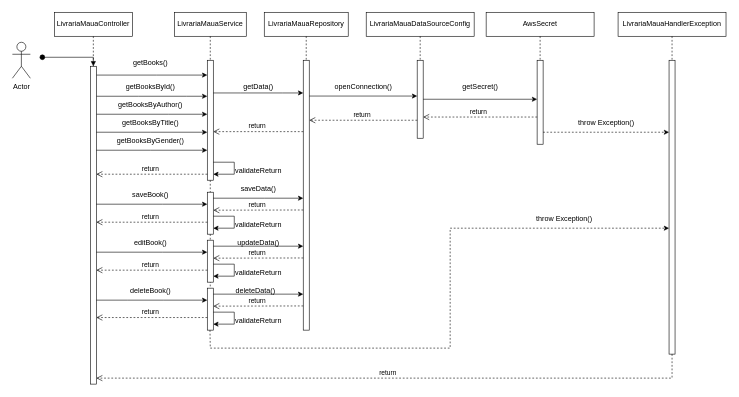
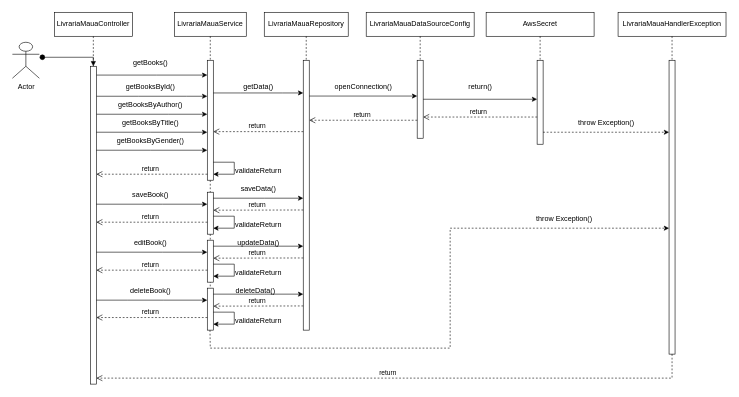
  <mxCell id="0" />
  <mxCell id="1" parent="0" />
- <mxCell id="2" value="Actor" style="shape=umlActor;verticalLabelPosition=bottom;verticalAlign=top;html=1;outlineConnect=0;" parent="1" vertex="1"><mxGeometry x="20" y="70" width="30" height="60" as="geometry" /></mxCell>
+ <mxCell id="2" value="Actor" style="shape=umlActor;verticalLabelPosition=bottom;verticalAlign=top;html=1;outlineConnect=0;" parent="1" vertex="1"><mxGeometry x="20" y="70" width="45" height="60" as="geometry" /></mxCell>
  <mxCell id="3" value="LivrariaMauaController" style="shape=umlLifeline;perimeter=lifelinePerimeter;whiteSpace=wrap;html=1;container=0;dropTarget=0;collapsible=0;recursiveResize=0;outlineConnect=0;portConstraint=eastwest;newEdgeStyle={&quot;edgeStyle&quot;:&quot;elbowEdgeStyle&quot;,&quot;elbow&quot;:&quot;vertical&quot;,&quot;curved&quot;:0,&quot;rounded&quot;:0};size=40;" parent="1" vertex="1"><mxGeometry x="90" y="20" width="130" height="520" as="geometry" /></mxCell>
  <mxCell id="4" value="" style="html=1;verticalAlign=bottom;startArrow=oval;endArrow=block;startSize=8;edgeStyle=elbowEdgeStyle;elbow=vertical;curved=0;rounded=0;" parent="3" target="14" edge="1"><mxGeometry relative="1" as="geometry"><mxPoint x="-20" y="75" as="sourcePoint" /><Array as="points"><mxPoint x="30" y="75" /></Array></mxGeometry></mxCell>
  <mxCell id="5" value="LivrariaMauaService" style="shape=umlLifeline;perimeter=lifelinePerimeter;whiteSpace=wrap;html=1;container=0;dropTarget=0;collapsible=0;recursiveResize=0;outlineConnect=0;portConstraint=eastwest;newEdgeStyle={&quot;edgeStyle&quot;:&quot;elbowEdgeStyle&quot;,&quot;elbow&quot;:&quot;vertical&quot;,&quot;curved&quot;:0,&quot;rounded&quot;:0};" parent="1" vertex="1"><mxGeometry x="290" y="20" width="120" height="530" as="geometry" /></mxCell>
  <mxCell id="6" value="" style="html=1;points=[];perimeter=orthogonalPerimeter;outlineConnect=0;targetShapes=umlLifeline;portConstraint=eastwest;newEdgeStyle={&quot;edgeStyle&quot;:&quot;elbowEdgeStyle&quot;,&quot;elbow&quot;:&quot;vertical&quot;,&quot;curved&quot;:0,&quot;rounded&quot;:0};" parent="5" vertex="1"><mxGeometry x="55" y="80" width="10" height="200" as="geometry" /></mxCell>
  <mxCell id="7" value="return" style="html=1;verticalAlign=bottom;endArrow=open;dashed=1;endSize=8;edgeStyle=elbowEdgeStyle;elbow=vertical;curved=0;rounded=0;" parent="1" source="6" target="14" edge="1"><mxGeometry x="0.027" relative="1" as="geometry"><mxPoint x="225" y="185" as="targetPoint" /><Array as="points"><mxPoint x="220" y="290" /></Array><mxPoint as="offset" /></mxGeometry></mxCell>
  <mxCell id="8" value="" style="endArrow=classic;html=1;rounded=0;" parent="1" edge="1"><mxGeometry width="50" height="50" relative="1" as="geometry"><mxPoint x="160" y="124.71" as="sourcePoint" /><mxPoint x="345" y="124.71" as="targetPoint" /><Array as="points"><mxPoint x="260" y="124.71" /></Array></mxGeometry></mxCell>
  <mxCell id="9" value="getBooks()" style="text;html=1;align=center;verticalAlign=middle;resizable=0;points=[];autosize=1;strokeColor=none;fillColor=none;" parent="1" vertex="1"><mxGeometry x="210" y="90" width="80" height="30" as="geometry" /></mxCell>
  <mxCell id="10" value="" style="endArrow=classic;html=1;rounded=0;" parent="1" edge="1"><mxGeometry width="50" height="50" relative="1" as="geometry"><mxPoint x="160" y="160" as="sourcePoint" /><mxPoint x="345" y="160" as="targetPoint" /><Array as="points"><mxPoint x="230" y="160" /><mxPoint x="310" y="160" /></Array></mxGeometry></mxCell>
  <mxCell id="11" value="getBooksById()" style="text;html=1;align=center;verticalAlign=middle;resizable=0;points=[];autosize=1;strokeColor=none;fillColor=none;" parent="1" vertex="1"><mxGeometry x="195" y="130" width="110" height="30" as="geometry" /></mxCell>
  <mxCell id="12" value="" style="endArrow=classic;html=1;rounded=0;" parent="1" edge="1"><mxGeometry width="50" height="50" relative="1" as="geometry"><mxPoint x="160" y="190" as="sourcePoint" /><mxPoint x="345" y="190" as="targetPoint" /><Array as="points"><mxPoint x="280" y="190" /></Array></mxGeometry></mxCell>
  <mxCell id="13" value="getBooksByAuthor()" style="text;html=1;align=center;verticalAlign=middle;resizable=0;points=[];autosize=1;strokeColor=none;fillColor=none;" parent="1" vertex="1"><mxGeometry x="185" y="160" width="130" height="30" as="geometry" /></mxCell>
  <mxCell id="14" value="" style="html=1;points=[];perimeter=orthogonalPerimeter;outlineConnect=0;targetShapes=umlLifeline;portConstraint=eastwest;newEdgeStyle={&quot;edgeStyle&quot;:&quot;elbowEdgeStyle&quot;,&quot;elbow&quot;:&quot;vertical&quot;,&quot;curved&quot;:0,&quot;rounded&quot;:0};" parent="1" vertex="1"><mxGeometry x="150" y="110" width="10" height="530" as="geometry" /></mxCell>
  <mxCell id="15" value="" style="endArrow=classic;html=1;rounded=0;" parent="1" edge="1"><mxGeometry width="50" height="50" relative="1" as="geometry"><mxPoint x="160" y="220" as="sourcePoint" /><mxPoint x="345" y="220" as="targetPoint" /><Array as="points"><mxPoint x="250" y="220" /></Array></mxGeometry></mxCell>
  <mxCell id="16" value="getBooksByTitle()" style="text;html=1;align=center;verticalAlign=middle;resizable=0;points=[];autosize=1;strokeColor=none;fillColor=none;" parent="1" vertex="1"><mxGeometry x="190" y="190" width="120" height="30" as="geometry" /></mxCell>
  <mxCell id="17" value="" style="html=1;points=[];perimeter=orthogonalPerimeter;outlineConnect=0;targetShapes=umlLifeline;portConstraint=eastwest;newEdgeStyle={&quot;edgeStyle&quot;:&quot;elbowEdgeStyle&quot;,&quot;elbow&quot;:&quot;vertical&quot;,&quot;curved&quot;:0,&quot;rounded&quot;:0};" parent="1" vertex="1"><mxGeometry x="345" y="320" width="10" height="70" as="geometry" /></mxCell>
  <mxCell id="18" value="" style="html=1;points=[];perimeter=orthogonalPerimeter;outlineConnect=0;targetShapes=umlLifeline;portConstraint=eastwest;newEdgeStyle={&quot;edgeStyle&quot;:&quot;elbowEdgeStyle&quot;,&quot;elbow&quot;:&quot;vertical&quot;,&quot;curved&quot;:0,&quot;rounded&quot;:0};" parent="1" vertex="1"><mxGeometry x="345" y="400" width="10" height="70" as="geometry" /></mxCell>
  <mxCell id="19" value="" style="html=1;points=[];perimeter=orthogonalPerimeter;outlineConnect=0;targetShapes=umlLifeline;portConstraint=eastwest;newEdgeStyle={&quot;edgeStyle&quot;:&quot;elbowEdgeStyle&quot;,&quot;elbow&quot;:&quot;vertical&quot;,&quot;curved&quot;:0,&quot;rounded&quot;:0};" parent="1" vertex="1"><mxGeometry x="345" y="480" width="10" height="70" as="geometry" /></mxCell>
  <mxCell id="20" value="" style="endArrow=classic;html=1;rounded=0;" parent="1" source="14" target="17" edge="1"><mxGeometry width="50" height="50" relative="1" as="geometry"><mxPoint x="240" y="390" as="sourcePoint" /><mxPoint x="290" y="340" as="targetPoint" /><Array as="points"><mxPoint x="270" y="340" /></Array></mxGeometry></mxCell>
  <mxCell id="21" value="saveBook()" style="text;html=1;align=center;verticalAlign=middle;resizable=0;points=[];autosize=1;strokeColor=none;fillColor=none;" parent="1" vertex="1"><mxGeometry x="210" y="310" width="80" height="30" as="geometry" /></mxCell>
  <mxCell id="22" value="return" style="html=1;verticalAlign=bottom;endArrow=open;dashed=1;endSize=8;edgeStyle=elbowEdgeStyle;elbow=vertical;curved=0;rounded=0;" parent="1" edge="1"><mxGeometry x="0.027" relative="1" as="geometry"><mxPoint x="160" y="370" as="targetPoint" /><Array as="points"><mxPoint x="220" y="370" /></Array><mxPoint x="345" y="370" as="sourcePoint" /><mxPoint as="offset" /></mxGeometry></mxCell>
  <mxCell id="23" value="return" style="html=1;verticalAlign=bottom;endArrow=open;dashed=1;endSize=8;edgeStyle=elbowEdgeStyle;elbow=vertical;curved=0;rounded=0;" parent="1" edge="1"><mxGeometry x="0.027" relative="1" as="geometry"><mxPoint x="160" y="450" as="targetPoint" /><Array as="points"><mxPoint x="220" y="450" /></Array><mxPoint x="345" y="450" as="sourcePoint" /><mxPoint as="offset" /></mxGeometry></mxCell>
  <mxCell id="24" value="return" style="html=1;verticalAlign=bottom;endArrow=open;dashed=1;endSize=8;edgeStyle=elbowEdgeStyle;elbow=vertical;curved=0;rounded=0;" parent="1" edge="1"><mxGeometry x="0.027" relative="1" as="geometry"><mxPoint x="160" y="529" as="targetPoint" /><Array as="points"><mxPoint x="220" y="529" /></Array><mxPoint x="345" y="529" as="sourcePoint" /><mxPoint as="offset" /></mxGeometry></mxCell>
  <mxCell id="25" value="" style="endArrow=classic;html=1;rounded=0;" parent="1" source="14" target="18" edge="1"><mxGeometry width="50" height="50" relative="1" as="geometry"><mxPoint x="170" y="350" as="sourcePoint" /><mxPoint x="355" y="350" as="targetPoint" /><Array as="points"><mxPoint x="270" y="420" /></Array></mxGeometry></mxCell>
  <mxCell id="26" value="" style="endArrow=classic;html=1;rounded=0;" parent="1" source="14" target="19" edge="1"><mxGeometry width="50" height="50" relative="1" as="geometry"><mxPoint x="170" y="500" as="sourcePoint" /><mxPoint x="330" y="500" as="targetPoint" /><Array as="points"><mxPoint x="212.5" y="500" /><mxPoint x="272.5" y="500" /></Array></mxGeometry></mxCell>
  <mxCell id="27" value="editBook()" style="text;html=1;align=center;verticalAlign=middle;resizable=0;points=[];autosize=1;strokeColor=none;fillColor=none;" parent="1" vertex="1"><mxGeometry x="210" y="390" width="80" height="30" as="geometry" /></mxCell>
  <mxCell id="28" value="deleteBook()" style="text;html=1;align=center;verticalAlign=middle;resizable=0;points=[];autosize=1;strokeColor=none;fillColor=none;" parent="1" vertex="1"><mxGeometry x="205" y="470" width="90" height="30" as="geometry" /></mxCell>
  <mxCell id="29" value="LivrariaMauaRepository" style="shape=umlLifeline;perimeter=lifelinePerimeter;whiteSpace=wrap;html=1;container=0;dropTarget=0;collapsible=0;recursiveResize=0;outlineConnect=0;portConstraint=eastwest;newEdgeStyle={&quot;edgeStyle&quot;:&quot;elbowEdgeStyle&quot;,&quot;elbow&quot;:&quot;vertical&quot;,&quot;curved&quot;:0,&quot;rounded&quot;:0};" parent="1" vertex="1"><mxGeometry x="440" y="20" width="140" height="530" as="geometry" /></mxCell>
  <mxCell id="30" value="" style="html=1;points=[];perimeter=orthogonalPerimeter;outlineConnect=0;targetShapes=umlLifeline;portConstraint=eastwest;newEdgeStyle={&quot;edgeStyle&quot;:&quot;elbowEdgeStyle&quot;,&quot;elbow&quot;:&quot;vertical&quot;,&quot;curved&quot;:0,&quot;rounded&quot;:0};" parent="29" vertex="1"><mxGeometry x="65" y="80" width="10" height="450" as="geometry" /></mxCell>
  <mxCell id="31" value="" style="endArrow=classic;html=1;rounded=0;" parent="1" edge="1"><mxGeometry width="50" height="50" relative="1" as="geometry"><mxPoint x="355" y="154.5" as="sourcePoint" /><mxPoint x="505" y="154.5" as="targetPoint" /><Array as="points"><mxPoint x="400" y="154.5" /><mxPoint x="470" y="154.5" /></Array></mxGeometry></mxCell>
  <mxCell id="32" value="" style="endArrow=classic;html=1;rounded=0;" parent="1" edge="1"><mxGeometry width="50" height="50" relative="1" as="geometry"><mxPoint x="355" y="330" as="sourcePoint" /><mxPoint x="505" y="330" as="targetPoint" /><Array as="points"><mxPoint x="440" y="330" /></Array></mxGeometry></mxCell>
  <mxCell id="33" value="" style="endArrow=classic;html=1;rounded=0;" parent="1" edge="1"><mxGeometry width="50" height="50" relative="1" as="geometry"><mxPoint x="355" y="410" as="sourcePoint" /><mxPoint x="505" y="410" as="targetPoint" /><Array as="points"><mxPoint x="440" y="410" /></Array></mxGeometry></mxCell>
  <mxCell id="34" value="" style="endArrow=classic;html=1;rounded=0;" parent="1" edge="1"><mxGeometry width="50" height="50" relative="1" as="geometry"><mxPoint x="355" y="490" as="sourcePoint" /><mxPoint x="505" y="490" as="targetPoint" /><Array as="points"><mxPoint x="440" y="490" /></Array></mxGeometry></mxCell>
  <mxCell id="35" value="LivrariaMauaDataSourceConfig" style="shape=umlLifeline;perimeter=lifelinePerimeter;whiteSpace=wrap;html=1;container=0;dropTarget=0;collapsible=0;recursiveResize=0;outlineConnect=0;portConstraint=eastwest;newEdgeStyle={&quot;edgeStyle&quot;:&quot;elbowEdgeStyle&quot;,&quot;elbow&quot;:&quot;vertical&quot;,&quot;curved&quot;:0,&quot;rounded&quot;:0};" parent="1" vertex="1"><mxGeometry x="610" y="20" width="180" height="210" as="geometry" /></mxCell>
  <mxCell id="36" value="" style="html=1;points=[];perimeter=orthogonalPerimeter;outlineConnect=0;targetShapes=umlLifeline;portConstraint=eastwest;newEdgeStyle={&quot;edgeStyle&quot;:&quot;elbowEdgeStyle&quot;,&quot;elbow&quot;:&quot;vertical&quot;,&quot;curved&quot;:0,&quot;rounded&quot;:0};" parent="35" vertex="1"><mxGeometry x="85" y="80" width="10" height="130" as="geometry" /></mxCell>
  <mxCell id="37" value="" style="endArrow=classic;html=1;rounded=0;" parent="1" target="36" edge="1"><mxGeometry width="50" height="50" relative="1" as="geometry"><mxPoint x="515" y="159.66" as="sourcePoint" /><mxPoint x="690" y="159.66" as="targetPoint" /></mxGeometry></mxCell>
  <mxCell id="38" value="return" style="html=1;verticalAlign=bottom;endArrow=open;dashed=1;endSize=8;edgeStyle=elbowEdgeStyle;elbow=vertical;curved=0;rounded=0;" parent="1" source="36" edge="1"><mxGeometry x="0.027" relative="1" as="geometry"><mxPoint x="515" y="200" as="targetPoint" /><Array as="points"><mxPoint x="660" y="200" /></Array><mxPoint x="670" y="200" as="sourcePoint" /><mxPoint as="offset" /></mxGeometry></mxCell>
  <mxCell id="39" value="AwsSecret" style="shape=umlLifeline;perimeter=lifelinePerimeter;whiteSpace=wrap;html=1;container=0;dropTarget=0;collapsible=0;recursiveResize=0;outlineConnect=0;portConstraint=eastwest;newEdgeStyle={&quot;edgeStyle&quot;:&quot;elbowEdgeStyle&quot;,&quot;elbow&quot;:&quot;vertical&quot;,&quot;curved&quot;:0,&quot;rounded&quot;:0};" parent="1" vertex="1"><mxGeometry x="810" y="20" width="180" height="220" as="geometry" /></mxCell>
  <mxCell id="40" value="" style="html=1;points=[];perimeter=orthogonalPerimeter;outlineConnect=0;targetShapes=umlLifeline;portConstraint=eastwest;newEdgeStyle={&quot;edgeStyle&quot;:&quot;elbowEdgeStyle&quot;,&quot;elbow&quot;:&quot;vertical&quot;,&quot;curved&quot;:0,&quot;rounded&quot;:0};" parent="39" vertex="1"><mxGeometry x="85" y="80" width="10" height="140" as="geometry" /></mxCell>
  <mxCell id="41" value="" style="endArrow=classic;html=1;rounded=0;" parent="1" source="36" target="40" edge="1"><mxGeometry width="50" height="50" relative="1" as="geometry"><mxPoint x="710" y="140" as="sourcePoint" /><mxPoint x="890" y="140.34" as="targetPoint" /></mxGeometry></mxCell>
- <mxCell id="42" value="getSecret()" style="text;html=1;align=center;verticalAlign=middle;resizable=0;points=[];autosize=1;strokeColor=none;fillColor=none;" parent="1" vertex="1"><mxGeometry x="760" y="130" width="80" height="30" as="geometry" /></mxCell>
+ <mxCell id="42" value="return()" style="text;html=1;align=center;verticalAlign=middle;resizable=0;points=[];autosize=1;strokeColor=none;fillColor=none;" parent="1" vertex="1"><mxGeometry x="760" y="130" width="80" height="30" as="geometry" /></mxCell>
  <mxCell id="43" value="return" style="html=1;verticalAlign=bottom;endArrow=open;dashed=1;endSize=8;edgeStyle=elbowEdgeStyle;elbow=vertical;curved=0;rounded=0;" parent="1" source="40" target="36" edge="1"><mxGeometry x="0.027" relative="1" as="geometry"><mxPoint x="710" y="194.66" as="targetPoint" /><Array as="points"><mxPoint x="855" y="194.66" /></Array><mxPoint x="890" y="194.66" as="sourcePoint" /><mxPoint as="offset" /></mxGeometry></mxCell>
  <mxCell id="44" value="validateReturn" style="text;html=1;align=center;verticalAlign=middle;resizable=0;points=[];autosize=1;strokeColor=none;fillColor=none;" parent="1" vertex="1"><mxGeometry x="380" y="270" width="100" height="30" as="geometry" /></mxCell>
  <mxCell id="45" value="return" style="html=1;verticalAlign=bottom;endArrow=open;dashed=1;endSize=8;edgeStyle=elbowEdgeStyle;elbow=vertical;curved=0;rounded=0;" parent="1" source="30" edge="1"><mxGeometry x="0.027" relative="1" as="geometry"><mxPoint x="355" y="219.31" as="targetPoint" /><Array as="points" /><mxPoint x="480" y="219" as="sourcePoint" /><mxPoint as="offset" /></mxGeometry></mxCell>
  <mxCell id="46" value="return" style="html=1;verticalAlign=bottom;endArrow=open;dashed=1;endSize=8;edgeStyle=elbowEdgeStyle;elbow=vertical;curved=0;rounded=0;" parent="1" edge="1"><mxGeometry x="0.027" relative="1" as="geometry"><mxPoint x="355" y="349.97" as="targetPoint" /><Array as="points" /><mxPoint x="505" y="349.66" as="sourcePoint" /><mxPoint as="offset" /></mxGeometry></mxCell>
  <mxCell id="47" value="" style="endArrow=classic;html=1;rounded=0;" parent="1" target="17" edge="1"><mxGeometry width="50" height="50" relative="1" as="geometry"><mxPoint x="355" y="360" as="sourcePoint" /><mxPoint x="355" y="390" as="targetPoint" /><Array as="points"><mxPoint x="390" y="360" /><mxPoint x="390" y="370" /><mxPoint x="390" y="380" /></Array></mxGeometry></mxCell>
  <mxCell id="48" value="return" style="html=1;verticalAlign=bottom;endArrow=open;dashed=1;endSize=8;edgeStyle=elbowEdgeStyle;elbow=vertical;curved=0;rounded=0;" parent="1" edge="1"><mxGeometry x="0.027" relative="1" as="geometry"><mxPoint x="355" y="429.97" as="targetPoint" /><Array as="points" /><mxPoint x="505" y="429.66" as="sourcePoint" /><mxPoint as="offset" /></mxGeometry></mxCell>
  <mxCell id="49" value="" style="endArrow=classic;html=1;rounded=0;" parent="1" edge="1"><mxGeometry width="50" height="50" relative="1" as="geometry"><mxPoint x="355" y="440" as="sourcePoint" /><mxPoint x="355" y="460" as="targetPoint" /><Array as="points"><mxPoint x="390" y="440" /><mxPoint x="390" y="450" /><mxPoint x="390" y="460" /></Array></mxGeometry></mxCell>
  <mxCell id="50" value="return" style="html=1;verticalAlign=bottom;endArrow=open;dashed=1;endSize=8;edgeStyle=elbowEdgeStyle;elbow=vertical;curved=0;rounded=0;" parent="1" edge="1"><mxGeometry x="0.027" relative="1" as="geometry"><mxPoint x="355" y="509.97" as="targetPoint" /><Array as="points" /><mxPoint x="505" y="509.66" as="sourcePoint" /><mxPoint as="offset" /></mxGeometry></mxCell>
  <mxCell id="51" value="" style="endArrow=classic;html=1;rounded=0;" parent="1" edge="1"><mxGeometry width="50" height="50" relative="1" as="geometry"><mxPoint x="355" y="520" as="sourcePoint" /><mxPoint x="355" y="540" as="targetPoint" /><Array as="points"><mxPoint x="390" y="520" /><mxPoint x="390" y="530" /><mxPoint x="390" y="540" /></Array></mxGeometry></mxCell>
  <mxCell id="52" value="" style="endArrow=classic;html=1;rounded=0;" parent="1" edge="1"><mxGeometry width="50" height="50" relative="1" as="geometry"><mxPoint x="355" y="270" as="sourcePoint" /><mxPoint x="355" y="290" as="targetPoint" /><Array as="points"><mxPoint x="390" y="270" /><mxPoint x="390" y="280" /><mxPoint x="390" y="290" /></Array></mxGeometry></mxCell>
  <mxCell id="53" value="validateReturn" style="text;html=1;align=center;verticalAlign=middle;resizable=0;points=[];autosize=1;strokeColor=none;fillColor=none;" parent="1" vertex="1"><mxGeometry x="380" y="360" width="100" height="30" as="geometry" /></mxCell>
  <mxCell id="54" value="validateReturn" style="text;html=1;align=center;verticalAlign=middle;resizable=0;points=[];autosize=1;strokeColor=none;fillColor=none;" parent="1" vertex="1"><mxGeometry x="380" y="440" width="100" height="30" as="geometry" /></mxCell>
  <mxCell id="55" value="validateReturn" style="text;html=1;align=center;verticalAlign=middle;resizable=0;points=[];autosize=1;strokeColor=none;fillColor=none;" parent="1" vertex="1"><mxGeometry x="380" y="520" width="100" height="30" as="geometry" /></mxCell>
  <mxCell id="56" value="getData()" style="text;html=1;align=center;verticalAlign=middle;resizable=0;points=[];autosize=1;strokeColor=none;fillColor=none;" parent="1" vertex="1"><mxGeometry x="395" y="130" width="70" height="30" as="geometry" /></mxCell>
  <mxCell id="57" value="saveData()" style="text;html=1;align=center;verticalAlign=middle;resizable=0;points=[];autosize=1;strokeColor=none;fillColor=none;" parent="1" vertex="1"><mxGeometry x="390" y="300" width="80" height="30" as="geometry" /></mxCell>
  <mxCell id="58" value="updateData()" style="text;html=1;align=center;verticalAlign=middle;resizable=0;points=[];autosize=1;strokeColor=none;fillColor=none;" parent="1" vertex="1"><mxGeometry x="385" y="390" width="90" height="30" as="geometry" /></mxCell>
  <mxCell id="59" value="deleteData()" style="text;html=1;align=center;verticalAlign=middle;resizable=0;points=[];autosize=1;strokeColor=none;fillColor=none;" parent="1" vertex="1"><mxGeometry x="380" y="470" width="90" height="30" as="geometry" /></mxCell>
  <mxCell id="60" value="openConnection()" style="text;html=1;align=center;verticalAlign=middle;resizable=0;points=[];autosize=1;strokeColor=none;fillColor=none;" parent="1" vertex="1"><mxGeometry x="545" y="130" width="120" height="30" as="geometry" /></mxCell>
  <mxCell id="61" value="" style="endArrow=classic;html=1;rounded=0;labelBackgroundColor=none;dashed=1;" parent="1" source="40" target="63" edge="1"><mxGeometry width="50" height="50" relative="1" as="geometry"><mxPoint x="910" y="220" as="sourcePoint" /><mxPoint x="1020" y="220" as="targetPoint" /><Array as="points"><mxPoint x="990" y="220" /></Array></mxGeometry></mxCell>
  <mxCell id="62" value="LivrariaMauaHandlerException" style="shape=umlLifeline;perimeter=lifelinePerimeter;whiteSpace=wrap;html=1;container=0;dropTarget=0;collapsible=0;recursiveResize=0;outlineConnect=0;portConstraint=eastwest;newEdgeStyle={&quot;edgeStyle&quot;:&quot;elbowEdgeStyle&quot;,&quot;elbow&quot;:&quot;vertical&quot;,&quot;curved&quot;:0,&quot;rounded&quot;:0};" parent="1" vertex="1"><mxGeometry x="1030" y="20" width="180" height="570" as="geometry" /></mxCell>
  <mxCell id="63" value="" style="html=1;points=[];perimeter=orthogonalPerimeter;outlineConnect=0;targetShapes=umlLifeline;portConstraint=eastwest;newEdgeStyle={&quot;edgeStyle&quot;:&quot;elbowEdgeStyle&quot;,&quot;elbow&quot;:&quot;vertical&quot;,&quot;curved&quot;:0,&quot;rounded&quot;:0};" parent="62" vertex="1"><mxGeometry x="85" y="80" width="10" height="490" as="geometry" /></mxCell>
  <mxCell id="64" value="throw Exception()" style="text;html=1;align=center;verticalAlign=middle;resizable=0;points=[];autosize=1;strokeColor=none;fillColor=none;" parent="1" vertex="1"><mxGeometry x="950" y="190" width="120" height="30" as="geometry" /></mxCell>
  <mxCell id="65" value="" style="endArrow=classic;html=1;rounded=0;labelBackgroundColor=none;dashed=1;" parent="1" source="5" target="63" edge="1"><mxGeometry width="50" height="50" relative="1" as="geometry"><mxPoint x="350" y="610" as="sourcePoint" /><mxPoint x="1100" y="380" as="targetPoint" /><Array as="points"><mxPoint x="350" y="580" /><mxPoint x="430" y="580" /><mxPoint x="690" y="580" /><mxPoint x="750" y="580" /><mxPoint x="750" y="520" /><mxPoint x="750" y="490" /><mxPoint x="750" y="480" /><mxPoint x="750" y="380" /></Array></mxGeometry></mxCell>
  <mxCell id="66" value="throw Exception()" style="text;html=1;align=center;verticalAlign=middle;resizable=0;points=[];autosize=1;strokeColor=none;fillColor=none;" parent="1" vertex="1"><mxGeometry x="880" y="350" width="120" height="30" as="geometry" /></mxCell>
  <mxCell id="67" value="return" style="html=1;verticalAlign=bottom;endArrow=open;dashed=1;endSize=8;edgeStyle=elbowEdgeStyle;elbow=vertical;curved=0;rounded=0;" parent="1" source="63" edge="1"><mxGeometry x="0.027" relative="1" as="geometry"><mxPoint x="160" y="630" as="targetPoint" /><Array as="points"><mxPoint x="1080" y="630" /></Array><mxPoint x="1120" y="600" as="sourcePoint" /><mxPoint as="offset" /></mxGeometry></mxCell>
  <mxCell id="68" value="getBooksByGender&lt;span style=&quot;background-color: initial;&quot;&gt;()&lt;/span&gt;" style="text;html=1;align=center;verticalAlign=middle;resizable=0;points=[];autosize=1;strokeColor=none;fillColor=none;" vertex="1" parent="1"><mxGeometry x="180" y="220" width="140" height="30" as="geometry" /></mxCell>
  <mxCell id="69" value="" style="endArrow=classic;html=1;rounded=0;" edge="1" parent="1"><mxGeometry width="50" height="50" relative="1" as="geometry"><mxPoint x="160" y="250" as="sourcePoint" /><mxPoint x="345" y="250" as="targetPoint" /><Array as="points"><mxPoint x="250" y="250" /></Array></mxGeometry></mxCell>
